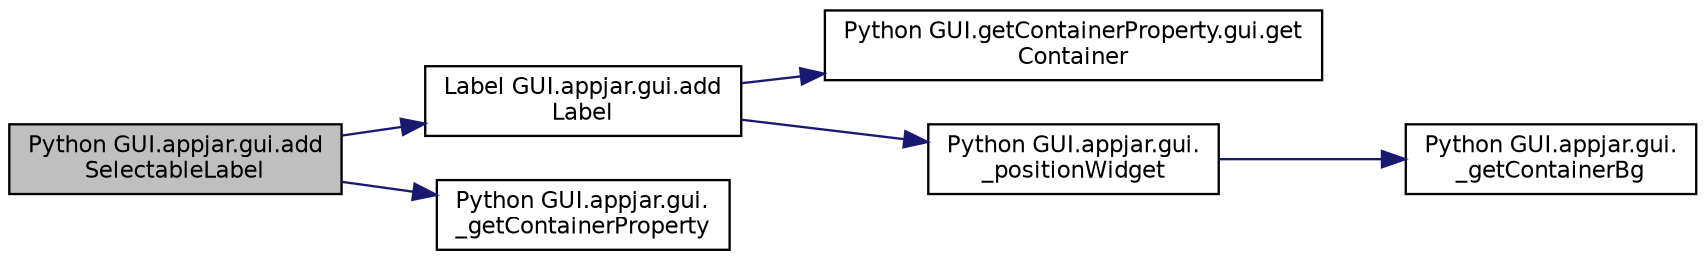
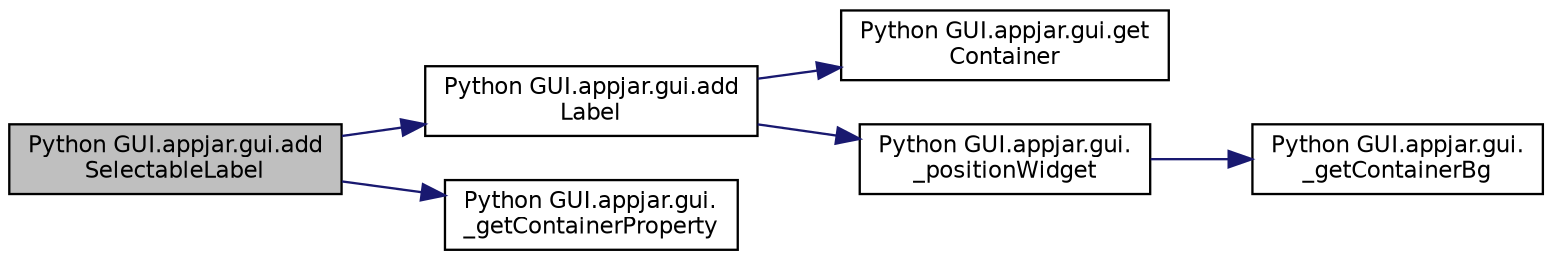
  digraph {
    rankdir=LR
    node [color=black fillcolor=white fontname=Helvetica fontsize=10 shape=record style=filled]
    edge [color=midnightblue fontname=Helvetica fontsize=10 labelfontname=Helvetica labelfontsize=10 style=solid]
    n1 [fillcolor=grey75 fontcolor=black height=0.2 label="Python GUI.appjar.gui.add\lSelectableLabel" width=0.4]
-   n2 [height=0.2 label="Label GUI.appjar.gui.add\lLabel" width=0.4]
+   n2 [height=0.2 label="Python GUI.appjar.gui.add\lLabel" width=0.4]
    n3 [height=0.2 label="Python GUI.appjar.gui.\l_getContainerProperty" width=0.4]
-   n4 [height=0.2 label="Python GUI.getContainerProperty.gui.get\lContainer" width=0.4]
+   n4 [height=0.2 label="Python GUI.appjar.gui.get\lContainer" width=0.4]
    n5 [height=0.2 label="Python GUI.appjar.gui.\l_positionWidget" width=0.4]
    n6 [height=0.2 label="Python GUI.appjar.gui.\l_getContainerBg" width=0.4]
    n1 -> n2
    n1 -> n3
    n2 -> n4
    n2 -> n5
    n5 -> n6
  }
